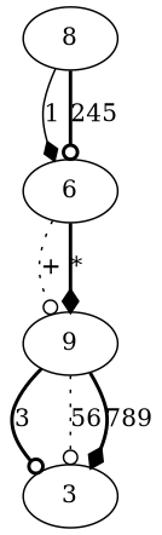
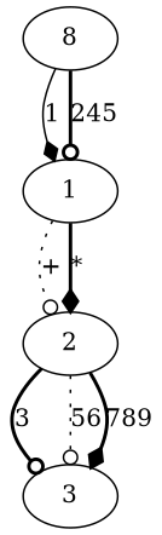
  digraph {
    edge [arrowhead=odot style=bold]
    n1 [label=8]
-   1 [label=6]
-   2 [label=9]
+   1
+   2
    3
    n1 -> 1 [arrowhead=diamond label=1 style=solid]
    n1 -> 1 [label=245]
    1 -> 2 [label="+" style=dotted]
    1 -> 2 [arrowhead=diamond label="*"]
    2 -> 3 [label=3]
    2 -> 3 [label=56 style=dotted]
    2 -> 3 [arrowhead=diamond label=789]
  }
